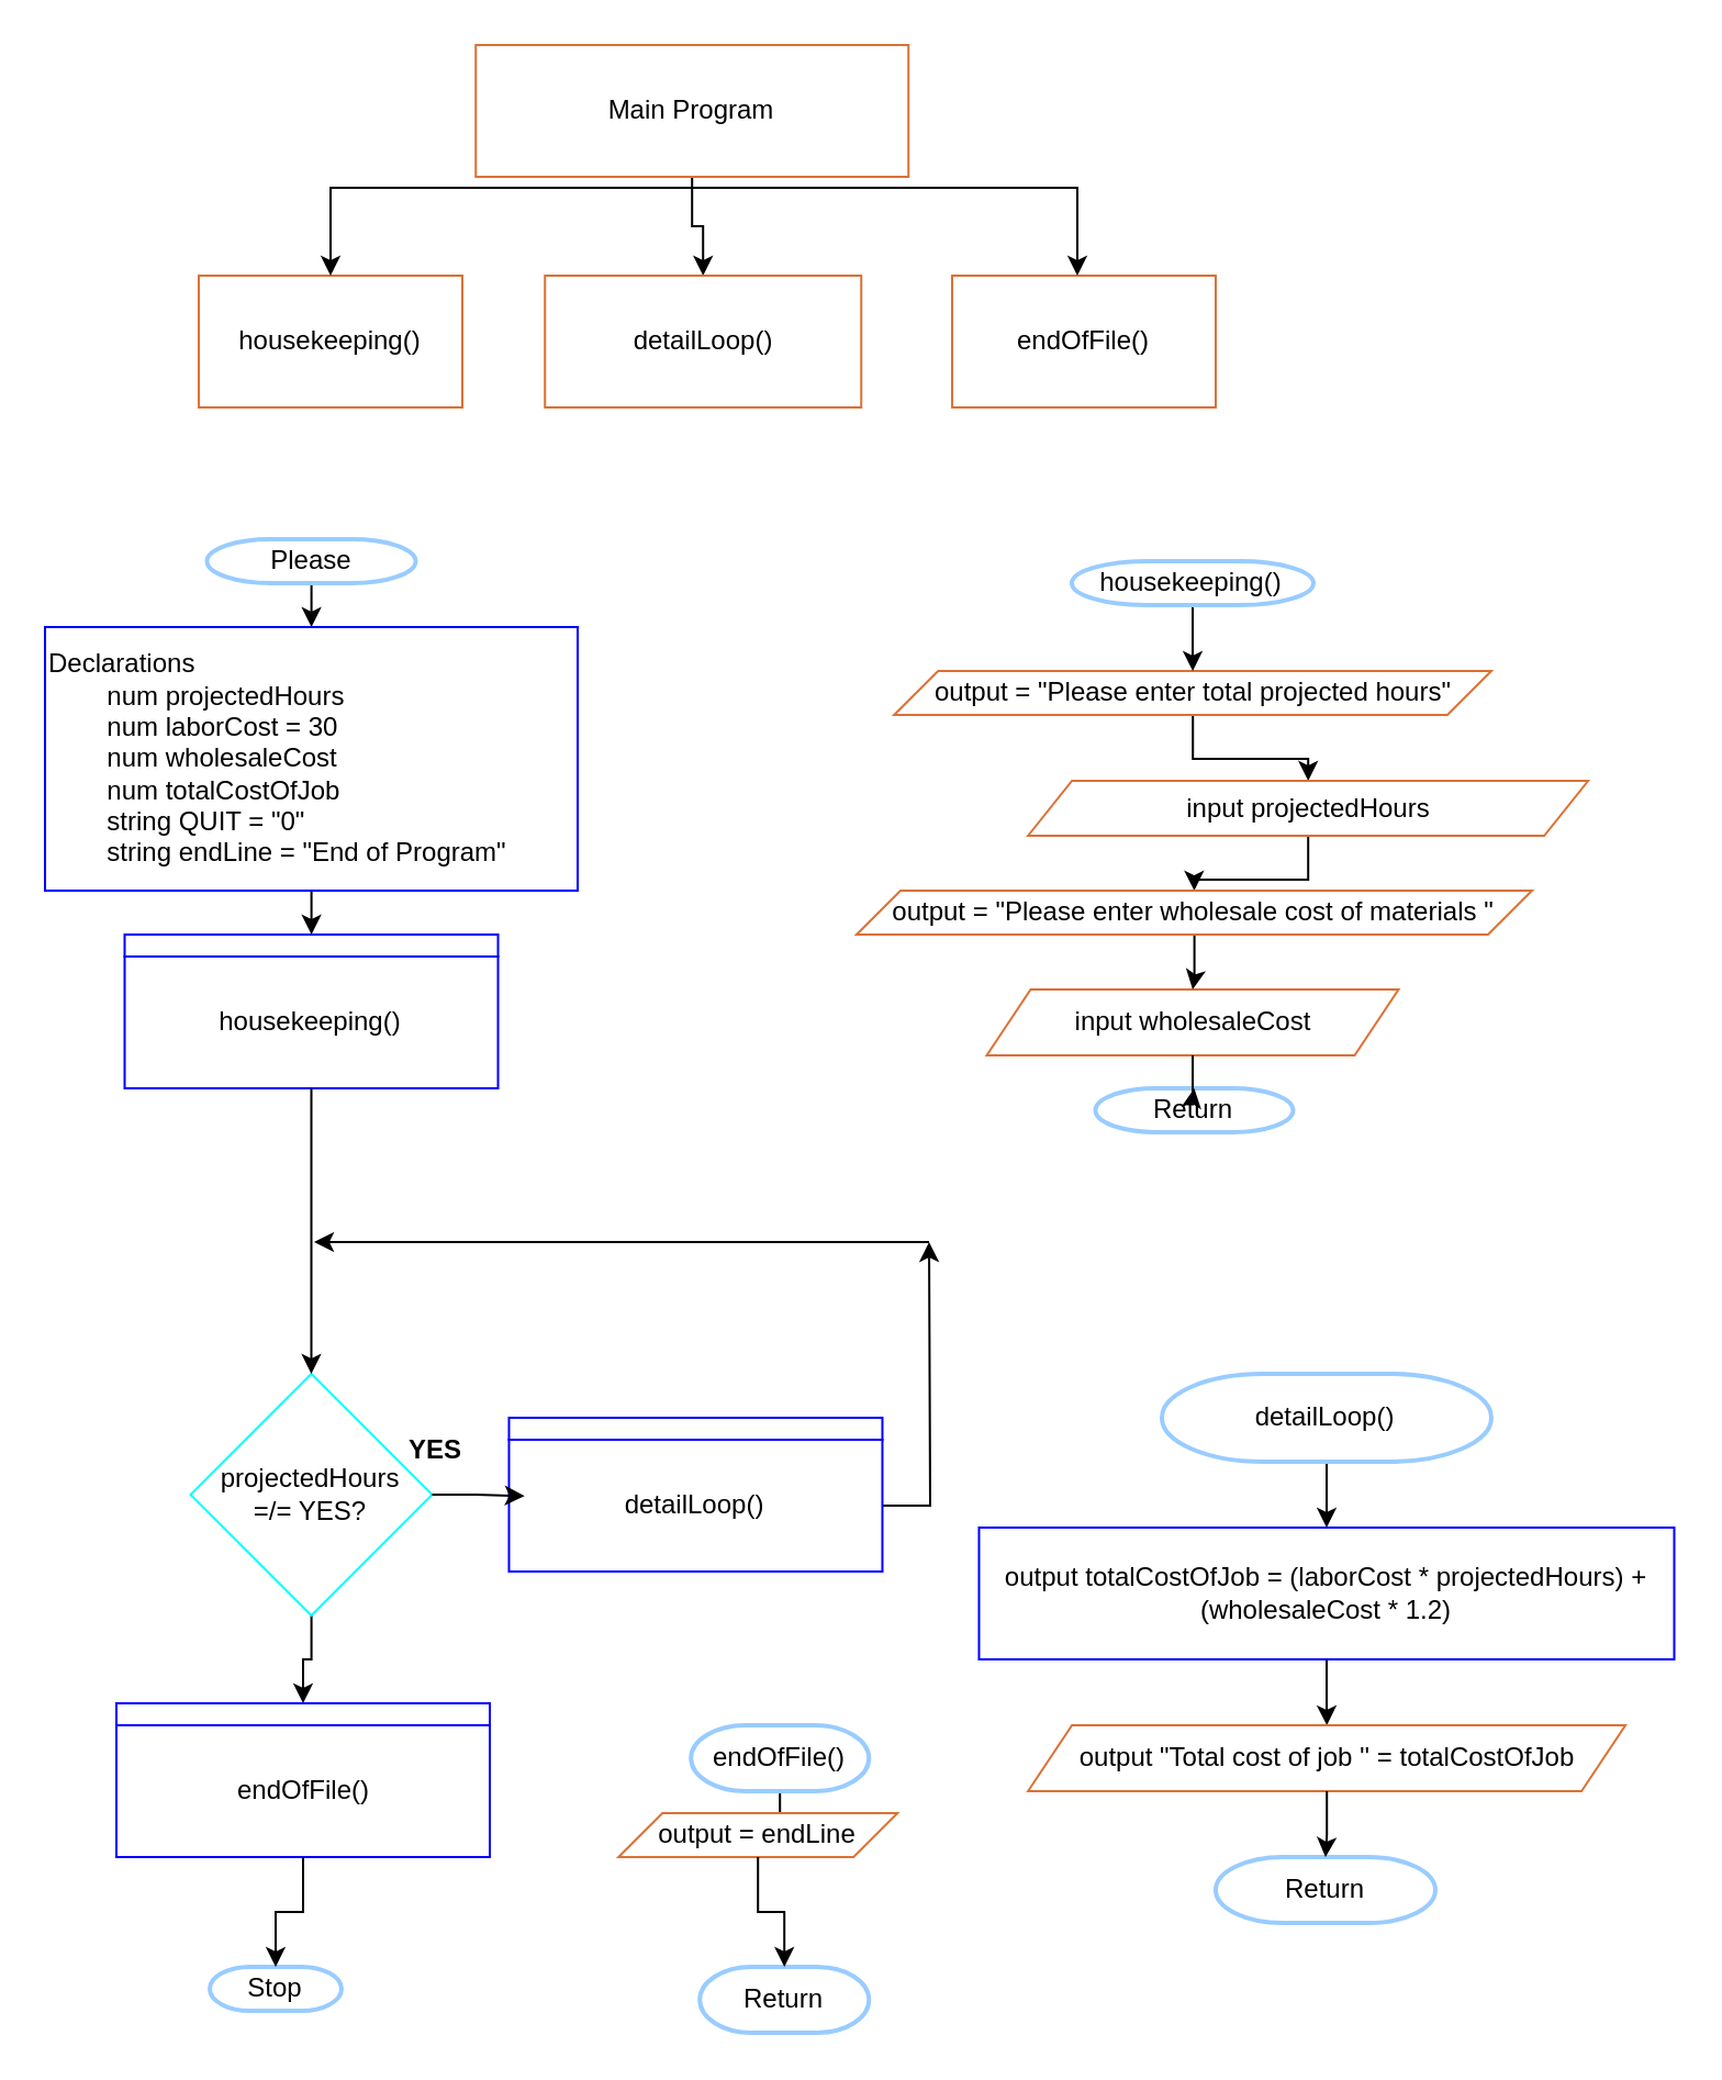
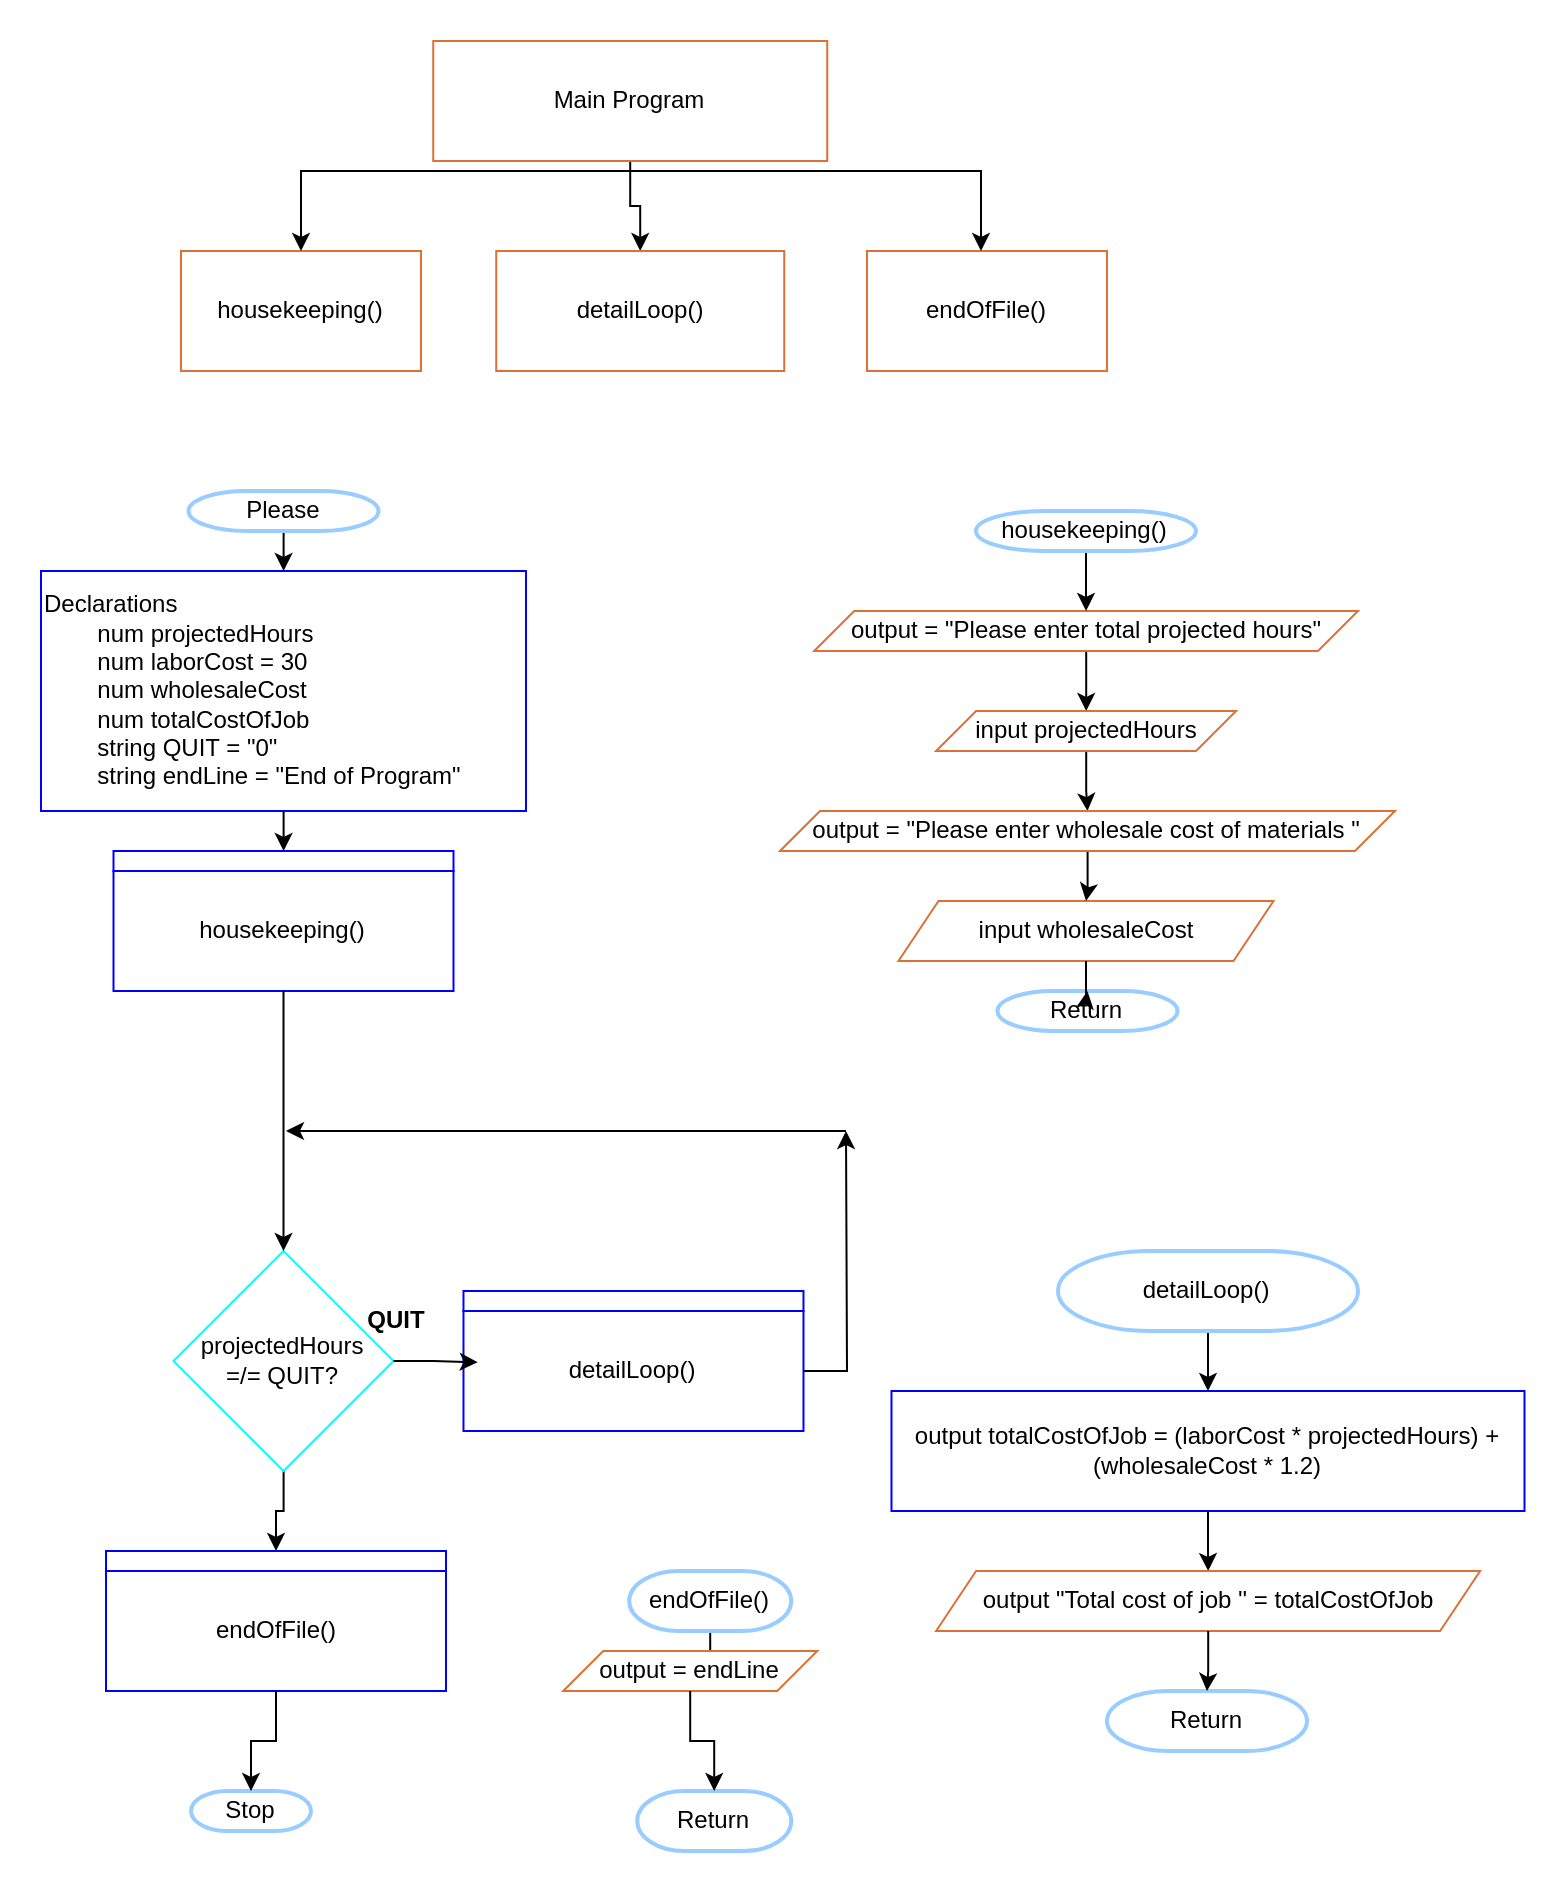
  <mxCell id="0" />
  <mxCell id="1" parent="0" />
  <mxCell id="2" style="edgeStyle=orthogonalEdgeStyle;rounded=0;orthogonalLoop=1;jettySize=auto;html=1;" edge="1" parent="1" source="3" target="5"><mxGeometry relative="1" as="geometry" /></mxCell>
  <mxCell id="3" value="Please" style="strokeWidth=2;html=1;shape=mxgraph.flowchart.terminator;whiteSpace=wrap;strokeColor=#99CCFF;" vertex="1" parent="1"><mxGeometry x="93.75" y="245" width="95" height="20" as="geometry" /></mxCell>
  <mxCell id="4" style="edgeStyle=orthogonalEdgeStyle;rounded=0;orthogonalLoop=1;jettySize=auto;html=1;entryX=0.5;entryY=0;entryDx=0;entryDy=0;" edge="1" parent="1" source="5" target="27"><mxGeometry relative="1" as="geometry" /></mxCell>
  <mxCell id="5" value="Declarations&lt;div&gt;&lt;span style=&quot;white-space: pre;&quot;&gt;&#09;&lt;/span&gt;num projectedHours&lt;br&gt;&lt;div&gt;&lt;span style=&quot;white-space: pre;&quot;&gt;&lt;span style=&quot;white-space: pre;&quot;&gt;&#09;&lt;/span&gt;num laborCost = 30&lt;/span&gt;&lt;/div&gt;&lt;div&gt;&lt;span style=&quot;white-space: pre;&quot;&gt;&lt;span style=&quot;white-space: pre;&quot;&gt;&#09;&lt;/span&gt;num wholesaleCost&lt;/span&gt;&lt;/div&gt;&lt;div&gt;&lt;span style=&quot;white-space: pre;&quot;&gt;&lt;span style=&quot;white-space: pre;&quot;&gt;&#09;&lt;/span&gt;num totalCostOfJob&lt;br&gt;&lt;/span&gt;&lt;div&gt;&lt;span style=&quot;white-space: pre;&quot;&gt;&lt;span style=&quot;white-space: pre;&quot;&gt;&#09;&lt;/span&gt;string QUIT = &quot;0&quot;&lt;br&gt;&lt;/span&gt;&lt;/div&gt;&lt;div&gt;&lt;span style=&quot;white-space: pre;&quot;&gt;&lt;span style=&quot;white-space: pre;&quot;&gt;&#09;&lt;/span&gt;string endLine = &quot;End of Program&quot;&lt;br&gt;&lt;/span&gt;&lt;/div&gt;&lt;/div&gt;&lt;/div&gt;" style="rounded=0;whiteSpace=wrap;html=1;align=left;strokeColor=#0000FF;" vertex="1" parent="1"><mxGeometry x="20" y="285" width="242.5" height="120" as="geometry" /></mxCell>
  <mxCell id="6" value="" style="edgeStyle=orthogonalEdgeStyle;rounded=0;orthogonalLoop=1;jettySize=auto;html=1;" edge="1" parent="1" source="7" target="20"><mxGeometry relative="1" as="geometry" /></mxCell>
  <mxCell id="7" value="output = &quot;Please enter total projected hours&quot;" style="shape=parallelogram;perimeter=parallelogramPerimeter;whiteSpace=wrap;html=1;fixedSize=1;strokeColor=#DC7135;" vertex="1" parent="1"><mxGeometry x="406.61" y="305" width="271.88" height="20" as="geometry" /></mxCell>
  <mxCell id="8" value="input wholesaleCost" style="shape=parallelogram;perimeter=parallelogramPerimeter;whiteSpace=wrap;html=1;fixedSize=1;strokeColor=#DC7135;" vertex="1" parent="1"><mxGeometry x="448.74" y="450" width="187.5" height="30" as="geometry" /></mxCell>
  <mxCell id="9" style="edgeStyle=orthogonalEdgeStyle;rounded=0;orthogonalLoop=1;jettySize=auto;html=1;entryX=0.5;entryY=0;entryDx=0;entryDy=0;" edge="1" parent="1" source="10" target="24"><mxGeometry relative="1" as="geometry" /></mxCell>
  <mxCell id="10" value="detailLoop()" style="strokeWidth=2;html=1;shape=mxgraph.flowchart.terminator;whiteSpace=wrap;strokeColor=#99CCFF;" vertex="1" parent="1"><mxGeometry x="528.49" y="625" width="150" height="40" as="geometry" /></mxCell>
  <mxCell id="11" value="Stop" style="strokeWidth=2;html=1;shape=mxgraph.flowchart.terminator;whiteSpace=wrap;strokeColor=#99CCFF;" vertex="1" parent="1"><mxGeometry x="95" y="895" width="60" height="20" as="geometry" /></mxCell>
  <mxCell id="12" value="Return" style="strokeWidth=2;html=1;shape=mxgraph.flowchart.terminator;whiteSpace=wrap;strokeColor=#99CCFF;" vertex="1" parent="1"><mxGeometry x="552.99" y="845" width="100" height="30" as="geometry" /></mxCell>
  <mxCell id="13" style="edgeStyle=orthogonalEdgeStyle;rounded=0;orthogonalLoop=1;jettySize=auto;html=1;entryX=0.5;entryY=0;entryDx=0;entryDy=0;" edge="1" parent="1" source="14" target="37"><mxGeometry relative="1" as="geometry" /></mxCell>
- <mxCell id="14" value="projectedHours&lt;br&gt;&lt;div&gt;=/= YES?&lt;/div&gt;" style="rhombus;whiteSpace=wrap;html=1;strokeColor=#00FFFF;" vertex="1" parent="1"><mxGeometry x="86.25" y="625" width="110" height="110" as="geometry" /></mxCell>
+ <mxCell id="14" value="projectedHours&lt;br&gt;&lt;div&gt;=/= QUIT?&lt;/div&gt;" style="rhombus;whiteSpace=wrap;html=1;strokeColor=#00FFFF;" vertex="1" parent="1"><mxGeometry x="86.25" y="625" width="110" height="110" as="geometry" /></mxCell>
  <mxCell id="15" value="" style="group" vertex="1" connectable="0" parent="1"><mxGeometry x="231.24" y="645" width="170" height="70" as="geometry" /></mxCell>
  <mxCell id="16" style="edgeStyle=orthogonalEdgeStyle;rounded=0;orthogonalLoop=1;jettySize=auto;html=1;" edge="1" parent="15" source="17"><mxGeometry relative="1" as="geometry"><mxPoint x="191.26" y="-80" as="targetPoint" /></mxGeometry></mxCell>
  <mxCell id="17" value="detailLoop()" style="rounded=0;whiteSpace=wrap;html=1;strokeColor=#0000FF;shadow=0;glass=0;gradientColor=none;" vertex="1" parent="15"><mxGeometry y="10" width="170" height="60" as="geometry" /></mxCell>
  <mxCell id="18" value="" style="rounded=0;whiteSpace=wrap;html=1;strokeColor=#0000FF;" vertex="1" parent="15"><mxGeometry width="170" height="10" as="geometry" /></mxCell>
  <mxCell id="19" style="edgeStyle=orthogonalEdgeStyle;rounded=0;orthogonalLoop=1;jettySize=auto;html=1;entryX=0.5;entryY=0;entryDx=0;entryDy=0;" edge="1" parent="1" source="20" target="22"><mxGeometry relative="1" as="geometry" /></mxCell>
- <mxCell id="20" value="input projectedHours" style="shape=parallelogram;perimeter=parallelogramPerimeter;whiteSpace=wrap;html=1;fixedSize=1;strokeColor=#DC7135;" vertex="1" parent="1"><mxGeometry x="467.55" y="355" width="255" height="25" as="geometry" /></mxCell>
+ <mxCell id="20" value="input projectedHours" style="shape=parallelogram;perimeter=parallelogramPerimeter;whiteSpace=wrap;html=1;fixedSize=1;strokeColor=#DC7135;" vertex="1" parent="1"><mxGeometry x="467.55" y="355" width="150" height="20" as="geometry" /></mxCell>
  <mxCell id="21" style="edgeStyle=orthogonalEdgeStyle;rounded=0;orthogonalLoop=1;jettySize=auto;html=1;entryX=0.5;entryY=0;entryDx=0;entryDy=0;" edge="1" parent="1" source="22" target="8"><mxGeometry relative="1" as="geometry" /></mxCell>
  <mxCell id="22" value="output = &quot;Please enter wholesale cost of materials &quot;" style="shape=parallelogram;perimeter=parallelogramPerimeter;whiteSpace=wrap;html=1;fixedSize=1;strokeColor=#DC7135;" vertex="1" parent="1"><mxGeometry x="389.49" y="405" width="307.5" height="20" as="geometry" /></mxCell>
  <mxCell id="23" value="" style="edgeStyle=orthogonalEdgeStyle;rounded=0;orthogonalLoop=1;jettySize=auto;html=1;" edge="1" parent="1" source="24" target="52"><mxGeometry relative="1" as="geometry" /></mxCell>
  <mxCell id="24" value="output totalCostOfJob = (laborCost * projectedHours) + (wholesaleCost * 1.2)" style="rounded=0;whiteSpace=wrap;html=1;strokeColor=#0000FF;" vertex="1" parent="1"><mxGeometry x="445.24" y="695" width="316.51" height="60" as="geometry" /></mxCell>
  <mxCell id="25" value="" style="group" vertex="1" connectable="0" parent="1"><mxGeometry x="56.25" y="425" width="170" height="70" as="geometry" /></mxCell>
  <mxCell id="26" value="housekeeping()" style="rounded=0;whiteSpace=wrap;html=1;strokeColor=#0000FF;shadow=0;glass=0;gradientColor=none;" vertex="1" parent="25"><mxGeometry y="10" width="170" height="60" as="geometry" /></mxCell>
  <mxCell id="27" value="" style="rounded=0;whiteSpace=wrap;html=1;strokeColor=#0000FF;" vertex="1" parent="25"><mxGeometry width="170" height="10" as="geometry" /></mxCell>
  <mxCell id="28" style="edgeStyle=orthogonalEdgeStyle;rounded=0;orthogonalLoop=1;jettySize=auto;html=1;entryX=0.5;entryY=0;entryDx=0;entryDy=0;" edge="1" parent="1" source="29" target="7"><mxGeometry relative="1" as="geometry" /></mxCell>
  <mxCell id="29" value="housekeeping()" style="strokeWidth=2;html=1;shape=mxgraph.flowchart.terminator;whiteSpace=wrap;strokeColor=#99CCFF;" vertex="1" parent="1"><mxGeometry x="487.49" y="255" width="110" height="20" as="geometry" /></mxCell>
  <mxCell id="30" style="edgeStyle=orthogonalEdgeStyle;rounded=0;orthogonalLoop=1;jettySize=auto;html=1;entryX=0.5;entryY=0;entryDx=0;entryDy=0;" edge="1" parent="1" source="26" target="14"><mxGeometry relative="1" as="geometry" /></mxCell>
  <mxCell id="31" style="edgeStyle=orthogonalEdgeStyle;rounded=0;orthogonalLoop=1;jettySize=auto;html=1;entryX=0.042;entryY=0.427;entryDx=0;entryDy=0;entryPerimeter=0;" edge="1" parent="1" source="14" target="17"><mxGeometry relative="1" as="geometry" /></mxCell>
- <mxCell id="32" value="YES" style="text;html=1;align=center;verticalAlign=middle;whiteSpace=wrap;rounded=0;fontStyle=1" vertex="1" parent="1"><mxGeometry x="167.5" y="645" width="60" height="30" as="geometry" /></mxCell>
+ <mxCell id="32" value="QUIT" style="text;html=1;align=center;verticalAlign=middle;whiteSpace=wrap;rounded=0;fontStyle=1" vertex="1" parent="1"><mxGeometry x="167.5" y="645" width="60" height="30" as="geometry" /></mxCell>
  <mxCell id="33" value="Return" style="strokeWidth=2;html=1;shape=mxgraph.flowchart.terminator;whiteSpace=wrap;strokeColor=#99CCFF;" vertex="1" parent="1"><mxGeometry x="498.24" y="495" width="90" height="20" as="geometry" /></mxCell>
  <mxCell id="34" value="" style="endArrow=classic;html=1;rounded=0;" edge="1" parent="1"><mxGeometry width="50" height="50" relative="1" as="geometry"><mxPoint x="422.5" y="565" as="sourcePoint" /><mxPoint x="142.5" y="565" as="targetPoint" /></mxGeometry></mxCell>
  <mxCell id="35" value="" style="group" vertex="1" connectable="0" parent="1"><mxGeometry x="52.5" y="775" width="170" height="70" as="geometry" /></mxCell>
  <mxCell id="36" value="endOfFile()" style="rounded=0;whiteSpace=wrap;html=1;strokeColor=#0000FF;shadow=0;glass=0;gradientColor=none;" vertex="1" parent="35"><mxGeometry y="10" width="170" height="60" as="geometry" /></mxCell>
  <mxCell id="37" value="" style="rounded=0;whiteSpace=wrap;html=1;strokeColor=#0000FF;" vertex="1" parent="35"><mxGeometry width="170" height="10" as="geometry" /></mxCell>
  <mxCell id="38" style="edgeStyle=orthogonalEdgeStyle;rounded=0;orthogonalLoop=1;jettySize=auto;html=1;" edge="1" parent="1" source="36" target="11"><mxGeometry relative="1" as="geometry" /></mxCell>
  <mxCell id="39" style="edgeStyle=orthogonalEdgeStyle;rounded=0;orthogonalLoop=1;jettySize=auto;html=1;entryX=0.5;entryY=0;entryDx=0;entryDy=0;" edge="1" parent="1" source="40" target="41"><mxGeometry relative="1" as="geometry" /></mxCell>
  <mxCell id="40" value="endOfFile()" style="strokeWidth=2;html=1;shape=mxgraph.flowchart.terminator;whiteSpace=wrap;strokeColor=#99CCFF;" vertex="1" parent="1"><mxGeometry x="314.12" y="785" width="81" height="30" as="geometry" /></mxCell>
  <mxCell id="41" value="output = endLine" style="shape=parallelogram;perimeter=parallelogramPerimeter;whiteSpace=wrap;html=1;fixedSize=1;strokeColor=#DC7135;" vertex="1" parent="1"><mxGeometry x="281.12" y="825" width="127" height="20" as="geometry" /></mxCell>
  <mxCell id="42" value="Return" style="strokeWidth=2;html=1;shape=mxgraph.flowchart.terminator;whiteSpace=wrap;strokeColor=#99CCFF;" vertex="1" parent="1"><mxGeometry x="318.12" y="895" width="77" height="30" as="geometry" /></mxCell>
  <mxCell id="43" style="edgeStyle=orthogonalEdgeStyle;rounded=0;orthogonalLoop=1;jettySize=auto;html=1;entryX=0.5;entryY=0;entryDx=0;entryDy=0;entryPerimeter=0;" edge="1" parent="1" source="41" target="42"><mxGeometry relative="1" as="geometry" /></mxCell>
  <mxCell id="44" style="edgeStyle=orthogonalEdgeStyle;rounded=0;orthogonalLoop=1;jettySize=auto;html=1;entryX=0.5;entryY=0;entryDx=0;entryDy=0;" edge="1" parent="1" source="45" target="47"><mxGeometry relative="1" as="geometry" /></mxCell>
  <mxCell id="45" value="Main Program" style="rounded=0;whiteSpace=wrap;html=1;strokeColor=#DC7135;" vertex="1" parent="1"><mxGeometry x="216.12" y="20" width="197" height="60" as="geometry" /></mxCell>
  <mxCell id="46" value="housekeeping()" style="rounded=0;whiteSpace=wrap;html=1;strokeColor=#DC7135;" vertex="1" parent="1"><mxGeometry x="90" y="125" width="120" height="60" as="geometry" /></mxCell>
  <mxCell id="47" value="detailLoop()" style="rounded=0;whiteSpace=wrap;html=1;strokeColor=#DC7135;" vertex="1" parent="1"><mxGeometry x="247.62" y="125" width="144" height="60" as="geometry" /></mxCell>
  <mxCell id="48" value="" style="endArrow=classic;html=1;rounded=0;entryX=0.5;entryY=0;entryDx=0;entryDy=0;" edge="1" parent="1" target="46"><mxGeometry width="50" height="50" relative="1" as="geometry"><mxPoint x="320" y="85" as="sourcePoint" /><mxPoint x="370" y="195" as="targetPoint" /><Array as="points"><mxPoint x="150" y="85" /></Array></mxGeometry></mxCell>
  <mxCell id="49" value="endOfFile()" style="rounded=0;whiteSpace=wrap;html=1;strokeColor=#DC7135;" vertex="1" parent="1"><mxGeometry x="432.99" y="125" width="120" height="60" as="geometry" /></mxCell>
  <mxCell id="50" value="" style="endArrow=classic;html=1;rounded=0;" edge="1" parent="1"><mxGeometry width="50" height="50" relative="1" as="geometry"><mxPoint x="320" y="85" as="sourcePoint" /><mxPoint x="490" y="125" as="targetPoint" /><Array as="points"><mxPoint x="490" y="85" /></Array></mxGeometry></mxCell>
  <mxCell id="51" style="edgeStyle=orthogonalEdgeStyle;rounded=0;orthogonalLoop=1;jettySize=auto;html=1;entryX=0.5;entryY=0;entryDx=0;entryDy=0;entryPerimeter=0;" edge="1" parent="1" source="8" target="33"><mxGeometry relative="1" as="geometry" /></mxCell>
  <mxCell id="52" value="output &quot;Total cost of job '' = totalCostOfJob" style="shape=parallelogram;perimeter=parallelogramPerimeter;whiteSpace=wrap;html=1;fixedSize=1;strokeColor=#DC7135;" vertex="1" parent="1"><mxGeometry x="467.55" y="785" width="272" height="30" as="geometry" /></mxCell>
  <mxCell id="53" style="edgeStyle=orthogonalEdgeStyle;rounded=0;orthogonalLoop=1;jettySize=auto;html=1;entryX=0.5;entryY=0;entryDx=0;entryDy=0;entryPerimeter=0;" edge="1" parent="1" source="52" target="12"><mxGeometry relative="1" as="geometry" /></mxCell>
